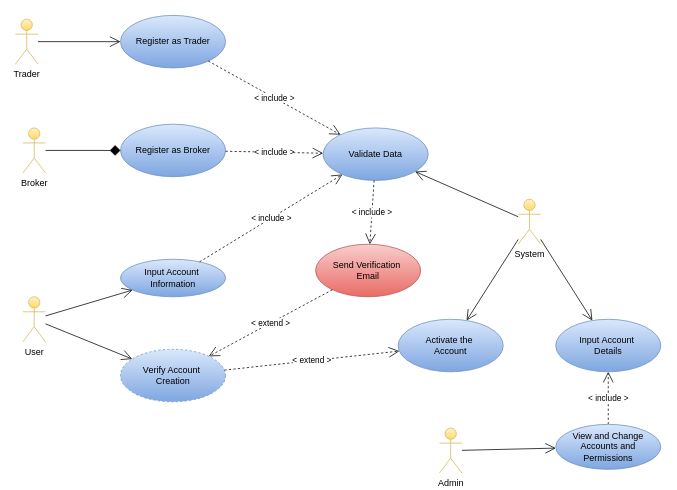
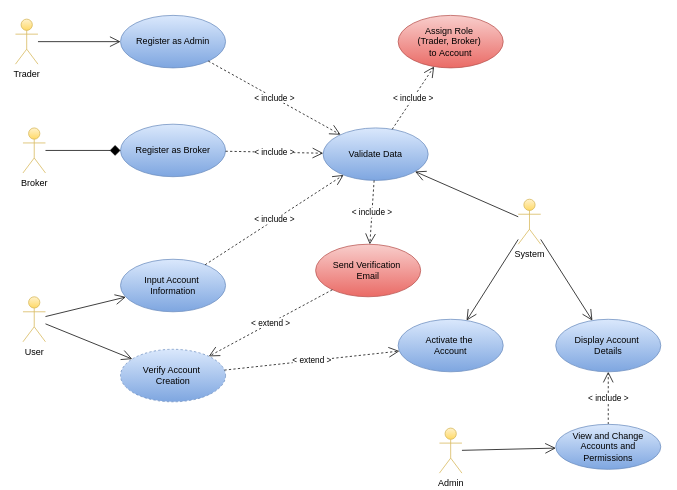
  <mxCell id="0" />
  <mxCell id="1" parent="0" />
  <mxCell id="2" value="Admin" style="shape=umlActor;verticalLabelPosition=bottom;verticalAlign=top;html=1;fillColor=#fff2cc;gradientColor=#ffd966;strokeColor=#d6b656;" parent="1" vertex="1"><mxGeometry x="585" y="570" width="30" height="60" as="geometry" /></mxCell>
- <mxCell id="3" value="Input Account&amp;nbsp;&lt;div&gt;Information&lt;/div&gt;" style="ellipse;whiteSpace=wrap;html=1;fillColor=#dae8fc;strokeColor=#6c8ebf;gradientColor=#7ea6e0;" parent="1" vertex="1"><mxGeometry x="160" y="345" width="140" height="50" as="geometry" /></mxCell>
+ <mxCell id="3" value="Input Account&amp;nbsp;&lt;div&gt;Information&lt;/div&gt;" style="ellipse;whiteSpace=wrap;html=1;fillColor=#dae8fc;strokeColor=#6c8ebf;gradientColor=#7ea6e0;" parent="1" vertex="1"><mxGeometry x="160" y="345" width="140" height="70" as="geometry" /></mxCell>
  <mxCell id="4" value="" style="endArrow=open;endFill=1;endSize=12;html=1;rounded=0;" parent="1" source="8" target="3" edge="1"><mxGeometry width="160" relative="1" as="geometry"><mxPoint x="300" y="45" as="sourcePoint" /><mxPoint x="460" y="45" as="targetPoint" /></mxGeometry></mxCell>
  <mxCell id="5" value="Trader" style="shape=umlActor;verticalLabelPosition=bottom;verticalAlign=top;html=1;fillColor=#fff2cc;gradientColor=#ffd966;strokeColor=#d6b656;" parent="1" vertex="1"><mxGeometry x="20" y="25" width="30" height="60" as="geometry" /></mxCell>
  <mxCell id="6" value="Broker" style="shape=umlActor;verticalLabelPosition=bottom;verticalAlign=top;html=1;fillColor=#fff2cc;gradientColor=#ffd966;strokeColor=#d6b656;" parent="1" vertex="1"><mxGeometry x="30" y="170" width="30" height="60" as="geometry" /></mxCell>
  <mxCell id="7" value="System" style="shape=umlActor;verticalLabelPosition=bottom;verticalAlign=top;html=1;fillColor=#fff2cc;gradientColor=#ffd966;strokeColor=#d6b656;" parent="1" vertex="1"><mxGeometry x="690" y="265" width="30" height="60" as="geometry" /></mxCell>
  <mxCell id="8" value="User" style="shape=umlActor;verticalLabelPosition=bottom;verticalAlign=top;html=1;fillColor=#fff2cc;gradientColor=#ffd966;strokeColor=#d6b656;" parent="1" vertex="1"><mxGeometry x="30" y="395" width="30" height="60" as="geometry" /></mxCell>
  <mxCell id="9" value="&amp;lt; include &amp;gt;" style="endArrow=open;endSize=12;dashed=1;html=1;rounded=0;" parent="1" source="21" target="22" edge="1"><mxGeometry width="160" relative="1" as="geometry"><mxPoint x="540" y="525" as="sourcePoint" /><mxPoint x="700" y="525" as="targetPoint" /></mxGeometry></mxCell>
  <mxCell id="10" value="Validate Data" style="ellipse;whiteSpace=wrap;html=1;fillColor=#dae8fc;gradientColor=#7ea6e0;strokeColor=#6c8ebf;" parent="1" vertex="1"><mxGeometry x="430" y="170" width="140" height="70" as="geometry" /></mxCell>
  <mxCell id="11" value="" style="endArrow=open;endFill=1;endSize=12;html=1;rounded=0;" parent="1" source="7" target="10" edge="1"><mxGeometry width="160" relative="1" as="geometry"><mxPoint x="450" y="55" as="sourcePoint" /><mxPoint x="570" y="55" as="targetPoint" /></mxGeometry></mxCell>
  <mxCell id="12" value="&amp;lt; include &amp;gt;" style="endArrow=open;endSize=12;dashed=1;html=1;rounded=0;" parent="1" source="3" target="10" edge="1"><mxGeometry width="160" relative="1" as="geometry"><mxPoint x="410" y="45" as="sourcePoint" /><mxPoint x="570" y="45" as="targetPoint" /></mxGeometry></mxCell>
  <mxCell id="13" value="Send Verification&amp;nbsp;&lt;div&gt;Email&lt;/div&gt;" style="ellipse;whiteSpace=wrap;html=1;fillColor=#f8cecc;gradientColor=#ea6b66;strokeColor=#b85450;" parent="1" vertex="1"><mxGeometry x="420" y="325" width="140" height="70" as="geometry" /></mxCell>
  <mxCell id="14" value="&amp;lt; include &amp;gt;" style="endArrow=open;endSize=12;dashed=1;html=1;rounded=0;" parent="1" source="10" target="13" edge="1"><mxGeometry width="160" relative="1" as="geometry"><mxPoint x="480" y="414" as="sourcePoint" /><mxPoint x="640" y="414" as="targetPoint" /></mxGeometry></mxCell>
  <mxCell id="15" value="Verify Account&amp;nbsp;&lt;div&gt;Creation&lt;/div&gt;" style="ellipse;whiteSpace=wrap;html=1;fillColor=#dae8fc;gradientColor=#7ea6e0;strokeColor=#6c8ebf;dashed=1;" parent="1" vertex="1"><mxGeometry x="160" y="465" width="140" height="70" as="geometry" /></mxCell>
  <mxCell id="16" value="" style="endArrow=open;endFill=1;endSize=12;html=1;rounded=0;" parent="1" source="8" target="15" edge="1"><mxGeometry width="160" relative="1" as="geometry"><mxPoint x="119" y="274" as="sourcePoint" /><mxPoint x="230" y="265" as="targetPoint" /></mxGeometry></mxCell>
  <mxCell id="17" value="&amp;lt; extend &amp;gt;" style="endArrow=open;endSize=12;dashed=1;html=1;rounded=0;" parent="1" source="13" target="15" edge="1"><mxGeometry width="160" relative="1" as="geometry"><mxPoint x="440" y="414.5" as="sourcePoint" /><mxPoint x="600" y="414.5" as="targetPoint" /></mxGeometry></mxCell>
  <mxCell id="18" value="Activate the&amp;nbsp;&lt;div&gt;Account&lt;/div&gt;" style="ellipse;whiteSpace=wrap;html=1;fillColor=#dae8fc;gradientColor=#7ea6e0;strokeColor=#6c8ebf;" parent="1" vertex="1"><mxGeometry x="530" y="425" width="140" height="70" as="geometry" /></mxCell>
  <mxCell id="19" value="" style="endArrow=open;endFill=1;endSize=12;html=1;rounded=0;" parent="1" source="7" target="18" edge="1"><mxGeometry width="160" relative="1" as="geometry"><mxPoint x="530" y="274" as="sourcePoint" /><mxPoint x="613" y="445" as="targetPoint" /></mxGeometry></mxCell>
  <mxCell id="20" value="&amp;lt; extend &amp;gt;" style="endArrow=open;endSize=12;dashed=1;html=1;rounded=0;" parent="1" source="15" target="18" edge="1"><mxGeometry width="160" relative="1" as="geometry"><mxPoint x="780" y="395" as="sourcePoint" /><mxPoint x="940" y="395" as="targetPoint" /></mxGeometry></mxCell>
  <mxCell id="21" value="View and Change Accounts&amp;nbsp;&lt;span style=&quot;background-color: initial;&quot;&gt;and Permissions&lt;/span&gt;" style="ellipse;whiteSpace=wrap;html=1;fillColor=#dae8fc;gradientColor=#7ea6e0;strokeColor=#6c8ebf;" parent="1" vertex="1"><mxGeometry x="740" y="565" width="140" height="60" as="geometry" /></mxCell>
- <mxCell id="22" value="Input Account&amp;nbsp;&lt;div&gt;Details&lt;/div&gt;" style="ellipse;whiteSpace=wrap;html=1;fillColor=#dae8fc;gradientColor=#7ea6e0;strokeColor=#6c8ebf;" parent="1" vertex="1"><mxGeometry x="740" y="425" width="140" height="70" as="geometry" /></mxCell>
+ <mxCell id="22" value="Display Account&amp;nbsp;&lt;div&gt;Details&lt;/div&gt;" style="ellipse;whiteSpace=wrap;html=1;fillColor=#dae8fc;gradientColor=#7ea6e0;strokeColor=#6c8ebf;" parent="1" vertex="1"><mxGeometry x="740" y="425" width="140" height="70" as="geometry" /></mxCell>
  <mxCell id="23" value="" style="endArrow=open;endFill=1;endSize=12;html=1;rounded=0;" parent="1" source="7" target="22" edge="1"><mxGeometry width="160" relative="1" as="geometry"><mxPoint x="720" y="365" as="sourcePoint" /><mxPoint x="613" y="432" as="targetPoint" /></mxGeometry></mxCell>
  <mxCell id="24" value="" style="endArrow=open;endFill=1;endSize=12;html=1;rounded=0;" parent="1" source="2" target="21" edge="1"><mxGeometry width="160" relative="1" as="geometry"><mxPoint x="707" y="512" as="sourcePoint" /><mxPoint x="600" y="579" as="targetPoint" /></mxGeometry></mxCell>
- <mxCell id="25" value="Register as Trader" style="ellipse;whiteSpace=wrap;html=1;fillColor=#dae8fc;gradientColor=#7ea6e0;strokeColor=#6c8ebf;" parent="1" vertex="1"><mxGeometry x="160" y="20" width="140" height="70" as="geometry" /></mxCell>
+ <mxCell id="25" value="Register as Admin" style="ellipse;whiteSpace=wrap;html=1;fillColor=#dae8fc;gradientColor=#7ea6e0;strokeColor=#6c8ebf;" parent="1" vertex="1"><mxGeometry x="160" y="20" width="140" height="70" as="geometry" /></mxCell>
  <mxCell id="26" value="Register as Broker" style="ellipse;whiteSpace=wrap;html=1;fillColor=#dae8fc;gradientColor=#7ea6e0;strokeColor=#6c8ebf;" parent="1" vertex="1"><mxGeometry x="160" y="165" width="140" height="70" as="geometry" /></mxCell>
  <mxCell id="27" value="" style="endArrow=open;endFill=1;endSize=12;html=1;rounded=0;" parent="1" source="5" target="25" edge="1"><mxGeometry width="160" relative="1" as="geometry"><mxPoint x="120" y="282" as="sourcePoint" /><mxPoint x="236" y="255" as="targetPoint" /></mxGeometry></mxCell>
  <mxCell id="28" value="" style="endArrow=diamond;endFill=1;endSize=12;html=1;rounded=0;" parent="1" source="6" target="26" edge="1"><mxGeometry width="160" relative="1" as="geometry"><mxPoint x="100" y="275" as="sourcePoint" /><mxPoint x="216" y="248" as="targetPoint" /></mxGeometry></mxCell>
+ <mxCell id="29" value="Assign Role&amp;nbsp;&lt;div&gt;(Trader, Broker)&amp;nbsp;&lt;/div&gt;&lt;div&gt;to&amp;nbsp;&lt;span style=&quot;background-color: initial;&quot;&gt;Account&lt;/span&gt;&lt;/div&gt;" style="ellipse;whiteSpace=wrap;html=1;fillColor=#f8cecc;gradientColor=#ea6b66;strokeColor=#b85450;" parent="1" vertex="1"><mxGeometry x="530" y="20" width="140" height="70" as="geometry" /></mxCell>
  <mxCell id="30" value="&amp;lt; include &amp;gt;" style="endArrow=open;endSize=12;dashed=1;html=1;rounded=0;" parent="1" source="25" target="10" edge="1"><mxGeometry width="160" relative="1" as="geometry"><mxPoint x="570" y="164" as="sourcePoint" /><mxPoint x="730" y="164" as="targetPoint" /></mxGeometry></mxCell>
  <mxCell id="31" value="&amp;lt; include &amp;gt;" style="endArrow=open;endSize=12;dashed=1;html=1;rounded=0;" parent="1" source="26" target="10" edge="1"><mxGeometry width="160" relative="1" as="geometry"><mxPoint x="570" y="165" as="sourcePoint" /><mxPoint x="730" y="165" as="targetPoint" /></mxGeometry></mxCell>
+ <mxCell id="32" value="&amp;lt; include &amp;gt;" style="endArrow=open;endSize=12;dashed=1;html=1;rounded=0;" parent="1" source="10" target="29" edge="1"><mxGeometry width="160" relative="1" as="geometry"><mxPoint x="650" y="215" as="sourcePoint" /><mxPoint x="810" y="215" as="targetPoint" /></mxGeometry></mxCell>
